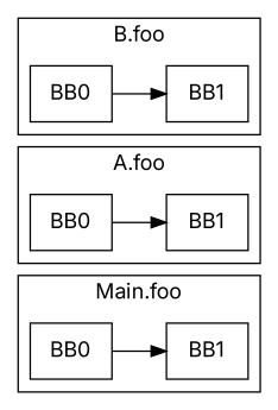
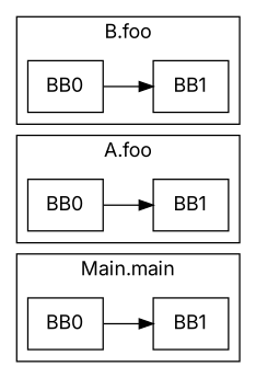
  digraph {
    rankdir=LR
    fontname=Inter
    node [shape=record fontname=Inter]
    edge [fontname=Inter]
    n1 [label=BB0]
    n2 [label=BB1]
    n3 [label=BB0]
    n4 [label=BB1]
    n5 [label=BB0]
    n6 [label=BB1]
    subgraph cluster_1 {
-     label="Main.foo"
+     label="Main.main"
      n1
      n2
    }
    subgraph cluster_2 {
      label="A.foo"
      n3
      n4
    }
    subgraph cluster_3 {
      label="B.foo"
      n5
      n6
    }
    n1 -> n2
    n3 -> n4
    n5 -> n6
  }
